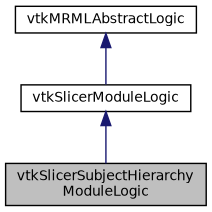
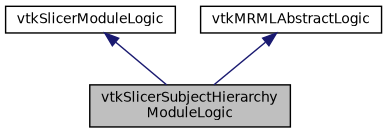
  digraph {
    node [color=black fontname=Helvetica fontsize=10 shape=record]
    edge [color=midnightblue dir=back fontname=Helvetica fontsize=10 labelfontname=Helvetica labelfontsize=10 style=solid]
    n1 [fillcolor=grey75 fontcolor=black height=0.2 label="vtkSlicerSubjectHierarchy\lModuleLogic" style=filled width=0.4]
    n2 [height=0.2 label=vtkSlicerModuleLogic width=0.4]
    n3 [height=0.2 label=vtkMRMLAbstractLogic width=0.4]
    n2 -> n1
-   n3 -> n2
+   n3 -> n1
  }
